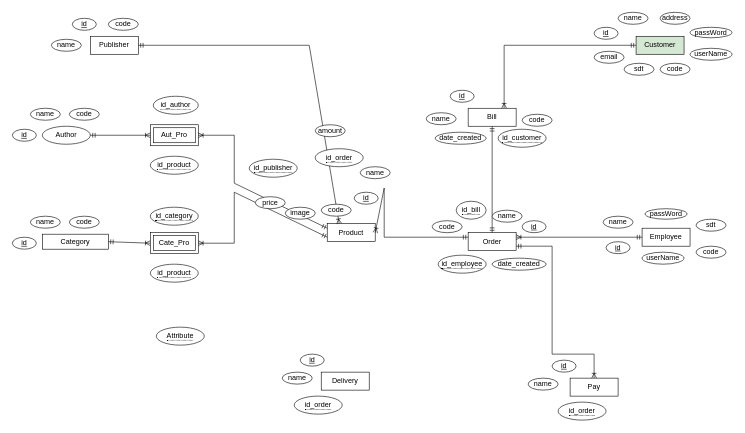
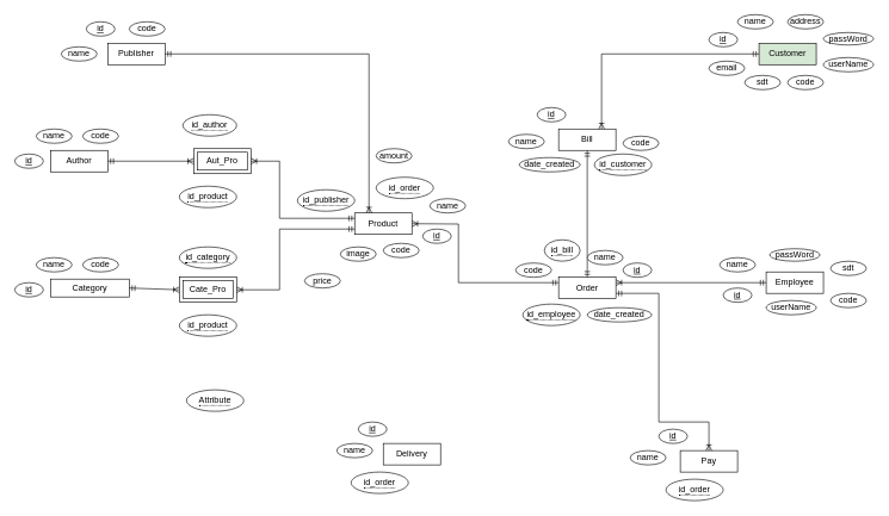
  <mxCell id="0" />
  <mxCell id="1" parent="0" />
- <mxCell id="2" value="Author" style="ellipse;whiteSpace=wrap;html=1;align=center;" vertex="1" parent="1"><mxGeometry x="70" y="210" width="80" height="30" as="geometry" /></mxCell>
+ <mxCell id="2" value="Author" style="whiteSpace=wrap;html=1;align=center;" vertex="1" parent="1"><mxGeometry x="70" y="210" width="80" height="30" as="geometry" /></mxCell>
  <mxCell id="3" value="Category" style="whiteSpace=wrap;html=1;align=center;" vertex="1" parent="1"><mxGeometry x="70" y="390" width="110" height="25" as="geometry" /></mxCell>
  <mxCell id="4" value="Publisher" style="whiteSpace=wrap;html=1;align=center;" vertex="1" parent="1"><mxGeometry y="60" width="80" height="30" as="geometry" x="150" /></mxCell>
  <mxCell id="5" value="Employee" style="whiteSpace=wrap;html=1;align=center;" vertex="1" parent="1"><mxGeometry x="1070" y="380" width="80" height="30" as="geometry" /></mxCell>
- <mxCell id="6" value="Product" style="whiteSpace=wrap;html=1;align=center;" vertex="1" parent="1"><mxGeometry x="545" y="372.5" width="80" height="30" as="geometry" /></mxCell>
+ <mxCell id="6" value="Product" style="whiteSpace=wrap;html=1;align=center;" vertex="1" parent="1"><mxGeometry x="495" y="297.5" width="80" height="30" as="geometry" /></mxCell>
  <mxCell id="7" value="Delivery" style="whiteSpace=wrap;html=1;align=center;" vertex="1" parent="1"><mxGeometry x="535" y="620" width="80" height="30" as="geometry" /></mxCell>
  <mxCell id="8" value="Order" style="whiteSpace=wrap;html=1;align=center;" vertex="1" parent="1"><mxGeometry x="780" y="387.5" width="80" height="30" as="geometry" /></mxCell>
  <mxCell id="9" value="Pay" style="whiteSpace=wrap;html=1;align=center;" vertex="1" parent="1"><mxGeometry x="950" y="630" width="80" height="30" as="geometry" /></mxCell>
  <mxCell id="10" value="Bill" style="whiteSpace=wrap;html=1;align=center;" vertex="1" parent="1"><mxGeometry x="780" y="180" width="80" height="30" as="geometry" /></mxCell>
- <mxCell id="11" value="Aut_Pro" style="shape=ext;margin=3;double=1;whiteSpace=wrap;html=1;align=center;" vertex="1" parent="1"><mxGeometry x="250" y="207.5" width="80" height="35" as="geometry" /></mxCell>
+ <mxCell id="11" value="Aut_Pro" style="shape=ext;margin=3;double=1;whiteSpace=wrap;html=1;align=center;" vertex="1" parent="1"><mxGeometry x="270" y="207.5" width="80" height="35" as="geometry" /></mxCell>
  <mxCell id="12" value="" style="endArrow=ERoneToMany;html=1;rounded=0;exitX=1;exitY=0.5;exitDx=0;exitDy=0;entryX=0;entryY=0.5;entryDx=0;entryDy=0;startArrow=ERmandOne;startFill=0;endFill=0;" edge="1" parent="1" source="2" target="11"><mxGeometry relative="1" as="geometry"><mxPoint x="490" y="420" as="sourcePoint" /><mxPoint x="650" y="420" as="targetPoint" /></mxGeometry></mxCell>
  <mxCell id="13" value="" style="endArrow=ERmandOne;html=1;rounded=0;exitX=1;exitY=0.5;exitDx=0;exitDy=0;entryX=0;entryY=0.25;entryDx=0;entryDy=0;startArrow=ERoneToMany;startFill=0;endFill=0;" edge="1" parent="1" source="11" target="6"><mxGeometry relative="1" as="geometry"><mxPoint x="490" y="420" as="sourcePoint" /><mxPoint x="650" y="420" as="targetPoint" /><Array as="points"><mxPoint x="390" y="225" /><mxPoint x="390" y="305" /></Array></mxGeometry></mxCell>
  <mxCell id="14" value="" style="endArrow=ERoneToMany;html=1;rounded=0;exitX=1;exitY=0.5;exitDx=0;exitDy=0;entryX=0;entryY=0.5;entryDx=0;entryDy=0;startArrow=ERmandOne;startFill=0;endFill=0;" edge="1" parent="1" source="3" target="15"><mxGeometry relative="1" as="geometry"><mxPoint x="490" y="420" as="sourcePoint" /><mxPoint x="650" y="420" as="targetPoint" /></mxGeometry></mxCell>
  <mxCell id="15" value="Cate_Pro" style="shape=ext;margin=3;double=1;whiteSpace=wrap;html=1;align=center;" vertex="1" parent="1"><mxGeometry x="250" y="387.5" width="80" height="35" as="geometry" /></mxCell>
  <mxCell id="16" value="" style="endArrow=ERmandOne;html=1;rounded=0;exitX=1;exitY=0.5;exitDx=0;exitDy=0;entryX=0;entryY=0.75;entryDx=0;entryDy=0;startArrow=ERoneToMany;startFill=0;endFill=0;" edge="1" parent="1" source="15" target="6"><mxGeometry relative="1" as="geometry"><mxPoint x="490" y="420" as="sourcePoint" /><mxPoint x="650" y="420" as="targetPoint" /><Array as="points"><mxPoint x="390" y="405" /><mxPoint x="390" y="320" /></Array></mxGeometry></mxCell>
  <mxCell id="17" value="" style="endArrow=ERoneToMany;html=1;rounded=0;exitX=1;exitY=0.5;exitDx=0;exitDy=0;entryX=0.25;entryY=0;entryDx=0;entryDy=0;startArrow=ERmandOne;startFill=0;endFill=0;" edge="1" parent="1" source="4" target="6"><mxGeometry relative="1" as="geometry"><mxPoint x="490" y="420" as="sourcePoint" /><mxPoint x="650" y="420" as="targetPoint" /><Array as="points"><mxPoint x="515" y="75" /></Array></mxGeometry></mxCell>
  <mxCell id="18" value="Customer" style="whiteSpace=wrap;html=1;align=center;fillColor=#d5e8d4;" vertex="1" parent="1"><mxGeometry x="1060" y="60" width="80" height="30" as="geometry" /></mxCell>
  <mxCell id="19" value="" style="endArrow=ERmandOne;html=1;rounded=0;exitX=1;exitY=0.5;exitDx=0;exitDy=0;entryX=0;entryY=0.25;entryDx=0;entryDy=0;startArrow=ERoneToMany;startFill=0;endFill=0;" edge="1" parent="1" source="6" target="8"><mxGeometry relative="1" as="geometry"><mxPoint x="540" y="400" as="sourcePoint" /><mxPoint x="700" y="400" as="targetPoint" /><Array as="points"><mxPoint x="640" y="313" /><mxPoint x="640" y="395" /></Array></mxGeometry></mxCell>
  <mxCell id="20" value="" style="endArrow=ERmandOne;html=1;rounded=0;exitX=0.5;exitY=1;exitDx=0;exitDy=0;entryX=0.5;entryY=0;entryDx=0;entryDy=0;startArrow=ERmandOne;startFill=0;endFill=0;" edge="1" parent="1" source="10" target="8"><mxGeometry relative="1" as="geometry"><mxPoint x="540" y="400" as="sourcePoint" /><mxPoint x="700" y="400" as="targetPoint" /></mxGeometry></mxCell>
  <mxCell id="21" value="" style="endArrow=ERmandOne;html=1;rounded=0;exitX=1;exitY=0.25;exitDx=0;exitDy=0;entryX=0;entryY=0.5;entryDx=0;entryDy=0;startArrow=ERoneToMany;startFill=0;endFill=0;" edge="1" parent="1" source="8" target="5"><mxGeometry relative="1" as="geometry"><mxPoint x="540" y="400" as="sourcePoint" /><mxPoint x="700" y="400" as="targetPoint" /></mxGeometry></mxCell>
  <mxCell id="22" value="" style="endArrow=ERmandOne;html=1;rounded=0;exitX=0.5;exitY=0;exitDx=0;exitDy=0;entryX=1;entryY=0.75;entryDx=0;entryDy=0;startArrow=ERoneToMany;startFill=0;endFill=0;" edge="1" parent="1" source="9" target="8"><mxGeometry relative="1" as="geometry"><mxPoint x="540" y="400" as="sourcePoint" /><mxPoint x="700" y="400" as="targetPoint" /><Array as="points"><mxPoint x="990" y="590" /><mxPoint x="920" y="590" /><mxPoint x="920" y="410" /></Array></mxGeometry></mxCell>
  <mxCell id="23" value="" style="endArrow=ERmandOne;html=1;rounded=0;exitX=0.75;exitY=0;exitDx=0;exitDy=0;entryX=0;entryY=0.5;entryDx=0;entryDy=0;startArrow=ERoneToMany;startFill=0;endFill=0;" edge="1" parent="1" source="10" target="18"><mxGeometry relative="1" as="geometry"><mxPoint x="540" y="400" as="sourcePoint" /><mxPoint x="700" y="400" as="targetPoint" /><Array as="points"><mxPoint x="840" y="75" /></Array></mxGeometry></mxCell>
  <mxCell id="24" value="name" style="ellipse;whiteSpace=wrap;html=1;align=center;" vertex="1" parent="1"><mxGeometry x="50" y="180" width="50" height="20" as="geometry" /></mxCell>
  <mxCell id="25" value="id" style="ellipse;whiteSpace=wrap;html=1;align=center;fontStyle=4;" vertex="1" parent="1"><mxGeometry x="120" y="30" width="40" height="20" as="geometry" /></mxCell>
  <mxCell id="26" value="id" style="ellipse;whiteSpace=wrap;html=1;align=center;fontStyle=4;" vertex="1" parent="1"><mxGeometry x="20" y="215" width="40" height="20" as="geometry" /></mxCell>
  <mxCell id="27" value="id" style="ellipse;whiteSpace=wrap;html=1;align=center;fontStyle=4;" vertex="1" parent="1"><mxGeometry x="20" y="395" width="40" height="20" as="geometry" /></mxCell>
  <mxCell id="28" value="id" style="ellipse;whiteSpace=wrap;html=1;align=center;fontStyle=4;" vertex="1" parent="1"><mxGeometry x="590" y="320" width="40" height="20" as="geometry" /></mxCell>
  <mxCell id="29" value="id" style="ellipse;whiteSpace=wrap;html=1;align=center;fontStyle=4;" vertex="1" parent="1"><mxGeometry x="1010" y="402.5" width="40" height="20" as="geometry" /></mxCell>
  <mxCell id="30" value="id" style="ellipse;whiteSpace=wrap;html=1;align=center;fontStyle=4;" vertex="1" parent="1"><mxGeometry x="870" y="367.5" width="40" height="20" as="geometry" /></mxCell>
  <mxCell id="31" value="id" style="ellipse;whiteSpace=wrap;html=1;align=center;fontStyle=4;" vertex="1" parent="1"><mxGeometry x="920" y="600" width="40" height="20" as="geometry" /></mxCell>
  <mxCell id="32" value="id" style="ellipse;whiteSpace=wrap;html=1;align=center;fontStyle=4;" vertex="1" parent="1"><mxGeometry x="500" y="590" width="40" height="20" as="geometry" /></mxCell>
  <mxCell id="33" value="id" style="ellipse;whiteSpace=wrap;html=1;align=center;fontStyle=4;" vertex="1" parent="1"><mxGeometry x="750" y="150" width="40" height="20" as="geometry" /></mxCell>
  <mxCell id="34" value="id" style="ellipse;whiteSpace=wrap;html=1;align=center;fontStyle=4;" vertex="1" parent="1"><mxGeometry x="990" y="45" width="40" height="20" as="geometry" /></mxCell>
  <mxCell id="35" value="name" style="ellipse;whiteSpace=wrap;html=1;align=center;" vertex="1" parent="1"><mxGeometry x="85" y="65" width="50" height="20" as="geometry" /></mxCell>
  <mxCell id="36" value="name" style="ellipse;whiteSpace=wrap;html=1;align=center;" vertex="1" parent="1"><mxGeometry x="50" y="360" width="50" height="20" as="geometry" /></mxCell>
  <mxCell id="37" value="name" style="ellipse;whiteSpace=wrap;html=1;align=center;" vertex="1" parent="1"><mxGeometry x="600" y="277.5" width="50" height="20" as="geometry" /></mxCell>
  <mxCell id="38" value="name" style="ellipse;whiteSpace=wrap;html=1;align=center;" vertex="1" parent="1"><mxGeometry x="1030" y="20" width="50" height="20" as="geometry" /></mxCell>
  <mxCell id="39" value="name" style="ellipse;whiteSpace=wrap;html=1;align=center;" vertex="1" parent="1"><mxGeometry x="710" y="187.5" width="50" height="20" as="geometry" /></mxCell>
  <mxCell id="40" value="name" style="ellipse;whiteSpace=wrap;html=1;align=center;" vertex="1" parent="1"><mxGeometry x="820" y="350" width="50" height="20" as="geometry" /></mxCell>
  <mxCell id="41" value="name" style="ellipse;whiteSpace=wrap;html=1;align=center;" vertex="1" parent="1"><mxGeometry x="1005" y="360" width="50" height="20" as="geometry" /></mxCell>
  <mxCell id="42" value="name" style="ellipse;whiteSpace=wrap;html=1;align=center;" vertex="1" parent="1"><mxGeometry x="880" y="630" width="50" height="20" as="geometry" /></mxCell>
  <mxCell id="43" value="name" style="ellipse;whiteSpace=wrap;html=1;align=center;" vertex="1" parent="1"><mxGeometry x="470" y="620" width="50" height="20" as="geometry" /></mxCell>
  <mxCell id="44" value="image" style="ellipse;whiteSpace=wrap;html=1;align=center;" vertex="1" parent="1"><mxGeometry x="475" y="345" width="50" height="20" as="geometry" /></mxCell>
- <mxCell id="45" value="price" style="ellipse;whiteSpace=wrap;html=1;align=center;" vertex="1" parent="1"><mxGeometry x="425" y="327.5" width="50" height="20" as="geometry" /></mxCell>
+ <mxCell id="45" value="price" style="ellipse;whiteSpace=wrap;html=1;align=center;" vertex="1" parent="1"><mxGeometry x="425" y="382.5" width="50" height="20" as="geometry" /></mxCell>
  <mxCell id="46" value="amount" style="ellipse;whiteSpace=wrap;html=1;align=center;" vertex="1" parent="1"><mxGeometry x="525" y="207.5" width="50" height="20" as="geometry" /></mxCell>
  <mxCell id="47" value="address" style="ellipse;whiteSpace=wrap;html=1;align=center;" vertex="1" parent="1"><mxGeometry x="1100" y="20" width="50" height="20" as="geometry" /></mxCell>
  <mxCell id="48" value="sdt" style="ellipse;whiteSpace=wrap;html=1;align=center;" vertex="1" parent="1"><mxGeometry x="1040" y="105" width="50" height="20" as="geometry" /></mxCell>
  <mxCell id="49" value="email" style="ellipse;whiteSpace=wrap;html=1;align=center;" vertex="1" parent="1"><mxGeometry x="990" y="85" width="50" height="20" as="geometry" /></mxCell>
  <mxCell id="50" value="code" style="ellipse;whiteSpace=wrap;html=1;align=center;" vertex="1" parent="1"><mxGeometry x="1160" y="410" width="50" height="20" as="geometry" /></mxCell>
  <mxCell id="51" value="code" style="ellipse;whiteSpace=wrap;html=1;align=center;" vertex="1" parent="1"><mxGeometry x="1100" y="105" width="50" height="20" as="geometry" /></mxCell>
  <mxCell id="52" value="code" style="ellipse;whiteSpace=wrap;html=1;align=center;" vertex="1" parent="1"><mxGeometry x="535" y="340" width="50" height="20" as="geometry" /></mxCell>
  <mxCell id="53" value="sdt" style="ellipse;whiteSpace=wrap;html=1;align=center;" vertex="1" parent="1"><mxGeometry x="1160" y="365" width="50" height="20" as="geometry" /></mxCell>
  <mxCell id="54" value="passWord" style="ellipse;whiteSpace=wrap;html=1;align=center;" vertex="1" parent="1"><mxGeometry x="1075" y="347.5" width="70" height="17.5" as="geometry" /></mxCell>
  <mxCell id="55" value="userName" style="ellipse;whiteSpace=wrap;html=1;align=center;" vertex="1" parent="1"><mxGeometry x="1070" y="420" width="70" height="20" as="geometry" /></mxCell>
  <mxCell id="56" value="code" style="ellipse;whiteSpace=wrap;html=1;align=center;" vertex="1" parent="1"><mxGeometry x="115" y="180" width="50" height="20" as="geometry" /></mxCell>
  <mxCell id="57" value="code" style="ellipse;whiteSpace=wrap;html=1;align=center;" vertex="1" parent="1"><mxGeometry x="115" y="360" width="50" height="20" as="geometry" /></mxCell>
  <mxCell id="58" value="&lt;span style=&quot;border-bottom: 1px dotted&quot;&gt;Attribute&lt;/span&gt;" style="ellipse;whiteSpace=wrap;html=1;align=center;" vertex="1" parent="1"><mxGeometry x="260" y="545" width="80" height="30" as="geometry" /></mxCell>
  <mxCell id="59" value="&lt;span style=&quot;border-bottom: 1px dotted&quot;&gt;id_author&lt;/span&gt;" style="ellipse;whiteSpace=wrap;html=1;align=center;" vertex="1" parent="1"><mxGeometry x="255" y="160" width="75" height="30" as="geometry" /></mxCell>
  <mxCell id="60" value="&lt;span style=&quot;border-bottom: 1px dotted&quot;&gt;id_category&lt;/span&gt;" style="ellipse;whiteSpace=wrap;html=1;align=center;" vertex="1" parent="1"><mxGeometry x="250" y="345" width="80" height="30" as="geometry" /></mxCell>
  <mxCell id="61" value="&lt;span style=&quot;border-bottom: 1px dotted&quot;&gt;id_product&lt;/span&gt;" style="ellipse;whiteSpace=wrap;html=1;align=center;" vertex="1" parent="1"><mxGeometry x="250" y="260" width="80" height="30" as="geometry" /></mxCell>
  <mxCell id="62" value="&lt;span style=&quot;border-bottom: 1px dotted&quot;&gt;id_product&lt;/span&gt;" style="ellipse;whiteSpace=wrap;html=1;align=center;" vertex="1" parent="1"><mxGeometry x="250" y="440" width="80" height="30" as="geometry" /></mxCell>
  <mxCell id="63" value="date_created" style="ellipse;whiteSpace=wrap;html=1;align=center;" vertex="1" parent="1"><mxGeometry x="820" y="430" width="90" height="20" as="geometry" /></mxCell>
  <mxCell id="64" value="date_created" style="ellipse;whiteSpace=wrap;html=1;align=center;" vertex="1" parent="1"><mxGeometry x="725" y="220" width="85" height="20" as="geometry" /></mxCell>
  <mxCell id="65" value="&lt;span style=&quot;border-bottom: 1px dotted&quot;&gt;id_publisher&lt;/span&gt;" style="ellipse;whiteSpace=wrap;html=1;align=center;" vertex="1" parent="1"><mxGeometry x="415" y="265" width="80" height="30" as="geometry" /></mxCell>
  <mxCell id="66" value="&lt;span style=&quot;border-bottom: 1px dotted&quot;&gt;id_order&lt;/span&gt;" style="ellipse;whiteSpace=wrap;html=1;align=center;" vertex="1" parent="1"><mxGeometry x="525" y="247.5" width="80" height="30" as="geometry" /></mxCell>
  <mxCell id="67" value="&lt;span style=&quot;border-bottom: 1px dotted&quot;&gt;id_employee&lt;/span&gt;" style="ellipse;whiteSpace=wrap;html=1;align=center;" vertex="1" parent="1"><mxGeometry x="730" y="425" width="80" height="30" as="geometry" /></mxCell>
  <mxCell id="68" value="&lt;span style=&quot;border-bottom: 1px dotted&quot;&gt;id_order&lt;/span&gt;" style="ellipse;whiteSpace=wrap;html=1;align=center;" vertex="1" parent="1"><mxGeometry x="490" y="660" width="80" height="30" as="geometry" /></mxCell>
  <mxCell id="69" value="&lt;span style=&quot;border-bottom: 1px dotted&quot;&gt;id_order&lt;/span&gt;" style="ellipse;whiteSpace=wrap;html=1;align=center;" vertex="1" parent="1"><mxGeometry x="930" y="670" width="80" height="30" as="geometry" /></mxCell>
  <mxCell id="70" value="&lt;span style=&quot;border-bottom: 1px dotted&quot;&gt;id_bill&lt;/span&gt;" style="ellipse;whiteSpace=wrap;html=1;align=center;" vertex="1" parent="1"><mxGeometry x="760" y="335" width="50" height="30" as="geometry" /></mxCell>
  <mxCell id="71" value="&lt;span style=&quot;border-bottom: 1px dotted&quot;&gt;id_customer&lt;/span&gt;" style="ellipse;whiteSpace=wrap;html=1;align=center;" vertex="1" parent="1"><mxGeometry x="830" y="215" width="80" height="30" as="geometry" /></mxCell>
  <mxCell id="72" value="code" style="ellipse;whiteSpace=wrap;html=1;align=center;" vertex="1" parent="1"><mxGeometry x="180" y="30" width="50" height="20" as="geometry" /></mxCell>
  <mxCell id="73" value="passWord" style="ellipse;whiteSpace=wrap;html=1;align=center;" vertex="1" parent="1"><mxGeometry x="1150" y="45" width="70" height="17.5" as="geometry" /></mxCell>
  <mxCell id="74" value="userName" style="ellipse;whiteSpace=wrap;html=1;align=center;" vertex="1" parent="1"><mxGeometry x="1150" y="80" width="70" height="20" as="geometry" /></mxCell>
  <mxCell id="75" value="code" style="ellipse;whiteSpace=wrap;html=1;align=center;" vertex="1" parent="1"><mxGeometry x="870" y="190" width="50" height="20" as="geometry" /></mxCell>
  <mxCell id="76" value="code" style="ellipse;whiteSpace=wrap;html=1;align=center;" vertex="1" parent="1"><mxGeometry x="720" y="367.5" width="50" height="20" as="geometry" /></mxCell>
